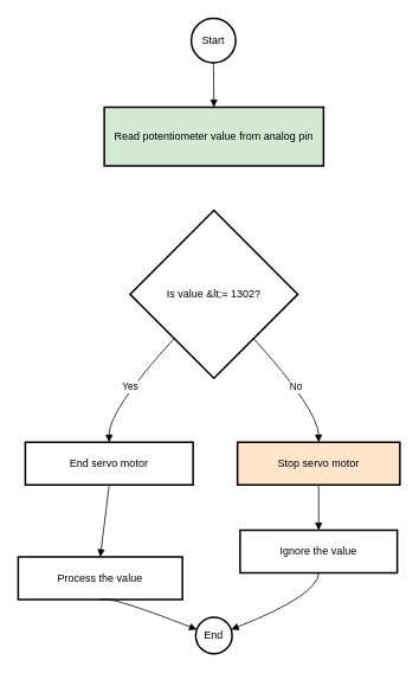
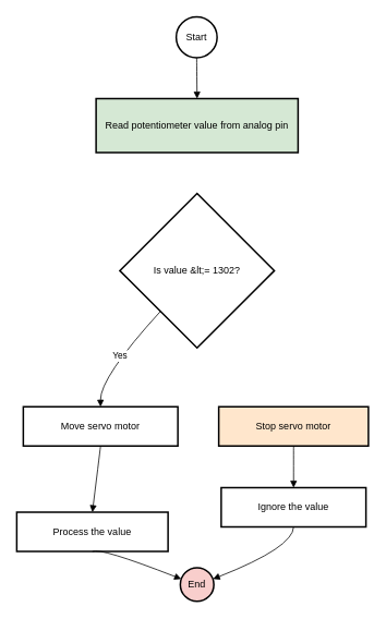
  <mxCell id="0" />
  <mxCell id="1" parent="0" />
  <mxCell id="2" value="Start" style="ellipse;aspect=fixed;strokeWidth=2;whiteSpace=wrap;" vertex="1" parent="1"><mxGeometry x="215" y="20" width="50" height="50" as="geometry" /></mxCell>
  <mxCell id="3" value="Read potentiometer value from analog pin" style="whiteSpace=wrap;strokeWidth=2;fillColor=#d5e8d4;" vertex="1" parent="1"><mxGeometry x="117" y="120" width="247" height="66" as="geometry" /></mxCell>
  <mxCell id="4" value="Is value &amp;lt;= 1302?" style="rhombus;strokeWidth=2;whiteSpace=wrap;" vertex="1" parent="1"><mxGeometry x="146" y="236" width="189" height="189" as="geometry" /></mxCell>
- <mxCell id="5" value="End servo motor" style="whiteSpace=wrap;strokeWidth=2;" vertex="1" parent="1"><mxGeometry x="28" y="497" width="189" height="48" as="geometry" /></mxCell>
+ <mxCell id="5" value="Move servo motor" style="whiteSpace=wrap;strokeWidth=2;" vertex="1" parent="1"><mxGeometry x="28" y="497" width="189" height="48" as="geometry" /></mxCell>
  <mxCell id="6" value="Stop servo motor" style="whiteSpace=wrap;strokeWidth=2;fillColor=#ffe6cc;" vertex="1" parent="1"><mxGeometry x="267" y="497" width="183" height="48" as="geometry" /></mxCell>
  <mxCell id="7" value="Process the value" style="whiteSpace=wrap;strokeWidth=2;" vertex="1" parent="1"><mxGeometry x="20" y="626" width="185" height="48" as="geometry" /></mxCell>
  <mxCell id="8" value="Ignore the value" style="whiteSpace=wrap;strokeWidth=2;" vertex="1" parent="1"><mxGeometry x="270" y="596" width="177" height="48" as="geometry" /></mxCell>
- <mxCell id="9" value="End" style="ellipse;aspect=fixed;strokeWidth=2;whiteSpace=wrap;" vertex="1" parent="1"><mxGeometry x="220" y="694" width="41" height="41" as="geometry" /></mxCell>
+ <mxCell id="9" value="End" style="ellipse;aspect=fixed;strokeWidth=2;whiteSpace=wrap;fillColor=#f8cecc;" vertex="1" parent="1"><mxGeometry x="220" y="694" width="41" height="41" as="geometry" /></mxCell>
  <mxCell id="10" value="" style="curved=1;startArrow=none;endArrow=block;exitX=0.51;exitY=1;entryX=0.5;entryY=0;rounded=0;" edge="1" parent="1" source="2" target="3"><mxGeometry relative="1" as="geometry"><Array as="points" /></mxGeometry></mxCell>
  <mxCell id="11" value="Yes" style="curved=1;startArrow=none;endArrow=block;exitX=0.05;exitY=1;entryX=0.5;entryY=0.01;rounded=0;" edge="1" parent="1" source="4" target="5"><mxGeometry relative="1" as="geometry"><Array as="points"><mxPoint x="122" y="461" /></Array></mxGeometry></mxCell>
- <mxCell id="12" value="No" style="curved=1;startArrow=none;endArrow=block;exitX=0.95;exitY=1;entryX=0.5;entryY=0.01;rounded=0;" edge="1" parent="1" source="4" target="6"><mxGeometry relative="1" as="geometry"><Array as="points"><mxPoint x="358" y="461" /></Array></mxGeometry></mxCell>
  <mxCell id="13" value="" style="curved=1;startArrow=none;endArrow=block;exitX=0.5;exitY=1.01;entryX=0.5;entryY=-0.01;rounded=0;" edge="1" parent="1" source="5" target="7"><mxGeometry relative="1" as="geometry"><Array as="points" /></mxGeometry></mxCell>
  <mxCell id="14" value="" style="curved=1;startArrow=none;endArrow=block;exitX=0.5;exitY=1.01;entryX=0.5;entryY=-0.01;rounded=0;" edge="1" parent="1" source="6" target="8"><mxGeometry relative="1" as="geometry"><Array as="points" /></mxGeometry></mxCell>
  <mxCell id="15" value="" style="curved=1;startArrow=none;endArrow=block;exitX=0.5;exitY=1;entryX=-0.01;entryY=0.31;rounded=0;" edge="1" parent="1" source="7" target="9"><mxGeometry relative="1" as="geometry"><Array as="points"><mxPoint x="122" y="669" /></Array></mxGeometry></mxCell>
  <mxCell id="16" value="" style="curved=1;startArrow=none;endArrow=block;exitX=0.5;exitY=1;entryX=1;entryY=0.31;rounded=0;" edge="1" parent="1" source="8" target="9"><mxGeometry relative="1" as="geometry"><Array as="points"><mxPoint x="358" y="669" /></Array></mxGeometry></mxCell>
